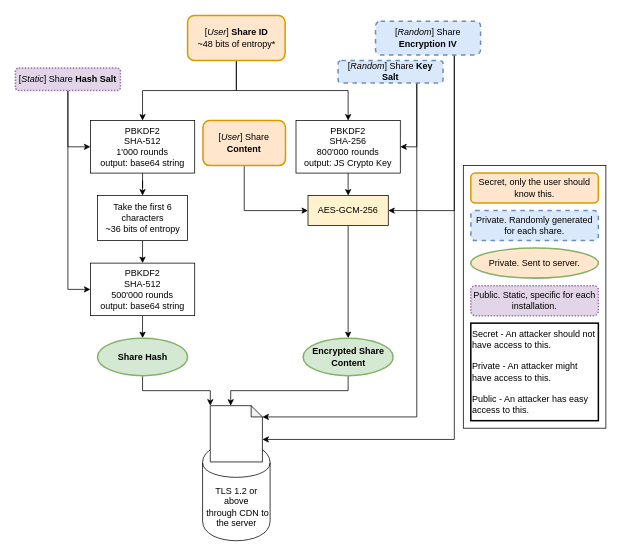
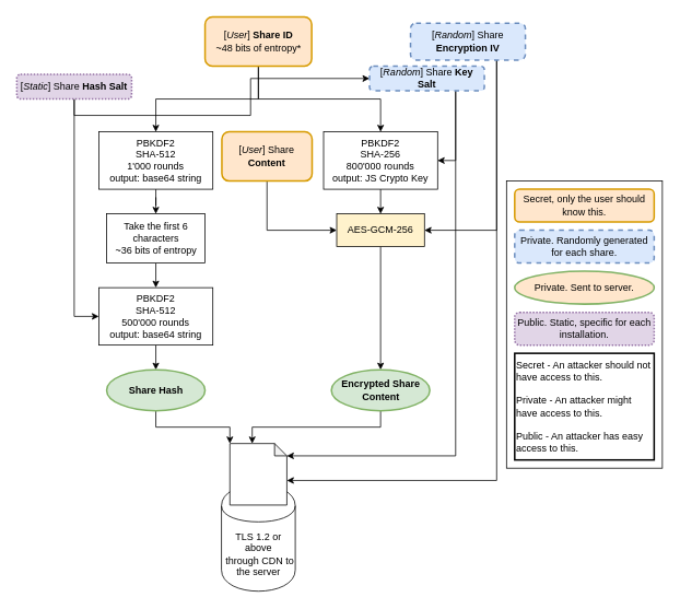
  <mxCell id="0" />
  <mxCell id="1" parent="0" />
  <mxCell id="2" style="edgeStyle=orthogonalEdgeStyle;rounded=0;orthogonalLoop=1;jettySize=auto;html=1;exitX=0.5;exitY=1;exitDx=0;exitDy=0;entryX=0.5;entryY=0;entryDx=0;entryDy=0;" edge="1" parent="1" source="4" target="6"><mxGeometry relative="1" as="geometry" /></mxCell>
  <mxCell id="3" style="edgeStyle=orthogonalEdgeStyle;rounded=0;orthogonalLoop=1;jettySize=auto;html=1;exitX=0.5;exitY=1;exitDx=0;exitDy=0;" edge="1" parent="1" source="4" target="20"><mxGeometry relative="1" as="geometry" /></mxCell>
  <mxCell id="4" value="&lt;div&gt;[&lt;i&gt;User&lt;/i&gt;] &lt;b&gt;Share ID&lt;/b&gt;&lt;br&gt;&lt;/div&gt;&lt;div&gt;~48 bits of entropy*&lt;/div&gt;" style="rounded=1;whiteSpace=wrap;html=1;fillColor=#ffe6cc;strokeColor=#d79b00;strokeWidth=2;" vertex="1" parent="1"><mxGeometry x="249.5" y="20" width="130" height="60" as="geometry" /></mxCell>
  <mxCell id="5" style="edgeStyle=orthogonalEdgeStyle;rounded=0;orthogonalLoop=1;jettySize=auto;html=1;exitX=0.5;exitY=1;exitDx=0;exitDy=0;" edge="1" parent="1" source="6" target="11"><mxGeometry relative="1" as="geometry" /></mxCell>
  <mxCell id="6" value="&lt;div&gt;PBKDF2&lt;/div&gt;&lt;div&gt;SHA-512&lt;/div&gt;&lt;div&gt;1'000 rounds&lt;/div&gt;&lt;div&gt;output: base64 string&lt;/div&gt;" style="rounded=0;whiteSpace=wrap;html=1;" vertex="1" parent="1"><mxGeometry x="120" y="160" width="139" height="70" as="geometry" /></mxCell>
- <mxCell id="7" style="edgeStyle=orthogonalEdgeStyle;rounded=0;orthogonalLoop=1;jettySize=auto;html=1;exitX=0.5;exitY=1;exitDx=0;exitDy=0;entryX=0;entryY=0.5;entryDx=0;entryDy=0;" edge="1" parent="1" source="9" target="6"><mxGeometry relative="1" as="geometry" /></mxCell>
+ <mxCell id="7" style="edgeStyle=orthogonalEdgeStyle;rounded=0;orthogonalLoop=1;jettySize=auto;html=1;exitX=0.5;exitY=1;exitDx=0;exitDy=0;" edge="1" parent="1" source="9" target="18"><mxGeometry relative="1" as="geometry" /></mxCell>
  <mxCell id="8" style="edgeStyle=orthogonalEdgeStyle;rounded=0;orthogonalLoop=1;jettySize=auto;html=1;exitX=0.5;exitY=1;exitDx=0;exitDy=0;entryX=0;entryY=0.5;entryDx=0;entryDy=0;" edge="1" parent="1" source="9" target="13"><mxGeometry relative="1" as="geometry" /></mxCell>
  <mxCell id="9" value="[&lt;i&gt;Static&lt;/i&gt;] Share &lt;b&gt;Hash Salt&lt;/b&gt;" style="rounded=1;whiteSpace=wrap;html=1;fillColor=#e1d5e7;strokeColor=#9673a6;dashed=1;dashPattern=1 1;strokeWidth=2;" vertex="1" parent="1"><mxGeometry x="20" y="90" width="140" height="30" as="geometry" /></mxCell>
  <mxCell id="10" style="edgeStyle=orthogonalEdgeStyle;rounded=0;orthogonalLoop=1;jettySize=auto;html=1;exitX=0.5;exitY=1;exitDx=0;exitDy=0;entryX=0.5;entryY=0;entryDx=0;entryDy=0;" edge="1" parent="1" source="11" target="13"><mxGeometry relative="1" as="geometry" /></mxCell>
  <mxCell id="11" value="&lt;div&gt;Take the first 6 characters&lt;/div&gt;~36 bits of entropy" style="rounded=0;whiteSpace=wrap;html=1;" vertex="1" parent="1"><mxGeometry x="129.5" y="260" width="120" height="60" as="geometry" /></mxCell>
  <mxCell id="12" style="edgeStyle=orthogonalEdgeStyle;rounded=0;orthogonalLoop=1;jettySize=auto;html=1;exitX=0.5;exitY=1;exitDx=0;exitDy=0;entryX=0.5;entryY=0;entryDx=0;entryDy=0;" edge="1" parent="1" source="13" target="15"><mxGeometry relative="1" as="geometry" /></mxCell>
  <mxCell id="13" value="&lt;div&gt;PBKDF2&lt;/div&gt;&lt;div&gt;SHA-512&lt;/div&gt;&lt;div&gt;500'000 rounds&lt;/div&gt;&lt;div&gt;output: base64 string&lt;/div&gt;" style="rounded=0;whiteSpace=wrap;html=1;" vertex="1" parent="1"><mxGeometry x="120" y="350" width="139" height="70" as="geometry" /></mxCell>
  <mxCell id="14" style="edgeStyle=orthogonalEdgeStyle;rounded=0;orthogonalLoop=1;jettySize=auto;html=1;exitX=0.5;exitY=1;exitDx=0;exitDy=0;entryX=0;entryY=0;entryDx=0;entryDy=0;entryPerimeter=0;" edge="1" parent="1" source="15" target="31"><mxGeometry relative="1" as="geometry" /></mxCell>
  <mxCell id="15" value="Share Hash" style="ellipse;whiteSpace=wrap;html=1;fontStyle=1;fillColor=#d5e8d4;strokeColor=#82b366;strokeWidth=2;" vertex="1" parent="1"><mxGeometry x="129.5" y="450" width="120" height="50" as="geometry" /></mxCell>
  <mxCell id="16" style="edgeStyle=orthogonalEdgeStyle;rounded=0;orthogonalLoop=1;jettySize=auto;html=1;exitX=0.75;exitY=1;exitDx=0;exitDy=0;entryX=1;entryY=0.5;entryDx=0;entryDy=0;" edge="1" parent="1" source="18" target="20"><mxGeometry relative="1" as="geometry" /></mxCell>
  <mxCell id="17" style="edgeStyle=orthogonalEdgeStyle;rounded=0;orthogonalLoop=1;jettySize=auto;html=1;exitX=0.75;exitY=1;exitDx=0;exitDy=0;entryX=0;entryY=0;entryDx=69.5;entryDy=15;entryPerimeter=0;" edge="1" parent="1" source="18" target="31"><mxGeometry relative="1" as="geometry" /></mxCell>
  <mxCell id="18" value="[&lt;i&gt;Random&lt;/i&gt;] Share &lt;b&gt;Key Salt&lt;/b&gt;" style="rounded=1;whiteSpace=wrap;html=1;fillColor=#dae8fc;strokeColor=#6c8ebf;strokeWidth=2;dashed=1;" vertex="1" parent="1"><mxGeometry x="450" y="80" width="140" height="30" as="geometry" /></mxCell>
  <mxCell id="19" style="edgeStyle=orthogonalEdgeStyle;rounded=0;orthogonalLoop=1;jettySize=auto;html=1;exitX=0.5;exitY=1;exitDx=0;exitDy=0;entryX=0.5;entryY=0;entryDx=0;entryDy=0;" edge="1" parent="1" source="20" target="22"><mxGeometry relative="1" as="geometry" /></mxCell>
  <mxCell id="20" value="&lt;div&gt;PBKDF2&lt;/div&gt;&lt;div&gt;SHA-256&lt;/div&gt;&lt;div&gt;800'000 rounds&lt;/div&gt;&lt;div&gt;output: JS Crypto Key&lt;br&gt;&lt;/div&gt;" style="rounded=0;whiteSpace=wrap;html=1;" vertex="1" parent="1"><mxGeometry x="394" y="160" width="139" height="70" as="geometry" /></mxCell>
  <mxCell id="21" style="edgeStyle=orthogonalEdgeStyle;rounded=0;orthogonalLoop=1;jettySize=auto;html=1;exitX=0.5;exitY=1;exitDx=0;exitDy=0;entryX=0.5;entryY=0;entryDx=0;entryDy=0;" edge="1" parent="1" source="22" target="27"><mxGeometry relative="1" as="geometry" /></mxCell>
  <mxCell id="22" value="AES-GCM-256" style="rounded=0;whiteSpace=wrap;html=1;fillColor=#fff2cc;" vertex="1" parent="1"><mxGeometry x="410" y="260" width="107" height="40" as="geometry" /></mxCell>
  <mxCell id="23" style="edgeStyle=orthogonalEdgeStyle;rounded=0;orthogonalLoop=1;jettySize=auto;html=1;exitX=0.75;exitY=1;exitDx=0;exitDy=0;entryX=1;entryY=0.5;entryDx=0;entryDy=0;" edge="1" parent="1" source="25" target="22"><mxGeometry relative="1" as="geometry" /></mxCell>
  <mxCell id="24" style="edgeStyle=orthogonalEdgeStyle;rounded=0;orthogonalLoop=1;jettySize=auto;html=1;exitX=0.75;exitY=1;exitDx=0;exitDy=0;entryX=0;entryY=0;entryDx=69.5;entryDy=45;entryPerimeter=0;" edge="1" parent="1" source="25" target="31"><mxGeometry relative="1" as="geometry" /></mxCell>
  <mxCell id="25" value="[&lt;i&gt;Random&lt;/i&gt;] Share &lt;b&gt;Encryption IV&lt;/b&gt;" style="rounded=1;whiteSpace=wrap;html=1;fillColor=#dae8fc;strokeColor=#6c8ebf;strokeWidth=2;dashed=1;" vertex="1" parent="1"><mxGeometry x="500" y="27.5" width="140" height="45" as="geometry" /></mxCell>
  <mxCell id="26" style="edgeStyle=orthogonalEdgeStyle;rounded=0;orthogonalLoop=1;jettySize=auto;html=1;entryX=0;entryY=0;entryDx=27.25;entryDy=0;entryPerimeter=0;exitX=0.5;exitY=1;exitDx=0;exitDy=0;" edge="1" parent="1" source="27" target="31"><mxGeometry relative="1" as="geometry" /></mxCell>
  <mxCell id="27" value="Encrypted Share Content" style="ellipse;whiteSpace=wrap;html=1;fontStyle=1;fillColor=#d5e8d4;strokeColor=#82b366;strokeWidth=2;" vertex="1" parent="1"><mxGeometry x="403.5" y="450" width="120" height="50" as="geometry" /></mxCell>
  <mxCell id="28" style="edgeStyle=orthogonalEdgeStyle;rounded=0;orthogonalLoop=1;jettySize=auto;html=1;exitX=0.5;exitY=1;exitDx=0;exitDy=0;entryX=0;entryY=0.5;entryDx=0;entryDy=0;" edge="1" parent="1" source="29" target="22"><mxGeometry relative="1" as="geometry" /></mxCell>
  <mxCell id="29" value="&lt;div&gt;[&lt;i&gt;User&lt;/i&gt;] Share &lt;b&gt;Content&lt;/b&gt;&lt;br&gt;&lt;/div&gt;" style="rounded=1;whiteSpace=wrap;html=1;fillColor=#ffe6cc;strokeColor=#d79b00;strokeWidth=2;" vertex="1" parent="1"><mxGeometry x="270" y="160" width="110" height="60" as="geometry" /></mxCell>
  <mxCell id="30" value="&lt;div&gt;TLS 1.2 or above&lt;/div&gt;&amp;nbsp;through CDN to the server" style="shape=cylinder;whiteSpace=wrap;html=1;boundedLbl=1;backgroundOutline=1;" vertex="1" parent="1"><mxGeometry x="269.5" y="590" width="90" height="130" as="geometry" /></mxCell>
  <mxCell id="31" value="" style="shape=note;whiteSpace=wrap;html=1;backgroundOutline=1;darkOpacity=0.05;size=15;" vertex="1" parent="1"><mxGeometry x="279.75" y="540" width="69.5" height="75" as="geometry" /></mxCell>
  <mxCell id="32" value="" style="rounded=0;whiteSpace=wrap;html=1;" vertex="1" parent="1"><mxGeometry x="617" y="220" width="190" height="350" as="geometry" /></mxCell>
  <mxCell id="33" value="Secret, only the user should know this." style="rounded=1;whiteSpace=wrap;html=1;fillColor=#ffe6cc;strokeColor=#d79b00;strokeWidth=2;" vertex="1" parent="1"><mxGeometry x="627" y="230" width="170" height="40" as="geometry" /></mxCell>
  <mxCell id="34" value="Private. Randomly generated for each share." style="rounded=1;whiteSpace=wrap;html=1;fillColor=#dae8fc;strokeColor=#6c8ebf;strokeWidth=2;dashed=1;" vertex="1" parent="1"><mxGeometry x="627" y="280" width="170" height="40" as="geometry" /></mxCell>
  <mxCell id="35" value="Public. Static, specific for each installation." style="rounded=1;whiteSpace=wrap;html=1;fillColor=#e1d5e7;strokeColor=#9673a6;strokeWidth=2;dashed=1;dashPattern=1 1;" vertex="1" parent="1"><mxGeometry x="627" y="380" width="170" height="40" as="geometry" /></mxCell>
  <mxCell id="36" value="Private. Sent to server." style="ellipse;whiteSpace=wrap;html=1;strokeWidth=2;fillColor=#ffe6cc;strokeColor=#82b366;" vertex="1" parent="1"><mxGeometry x="627" y="330" width="170" height="40" as="geometry" /></mxCell>
  <mxCell id="37" value="&lt;div&gt;Secret - An attacker should not have access to this.&lt;/div&gt;&lt;div&gt;&lt;br&gt;&lt;/div&gt;&lt;div&gt;Private - An attacker might have access to this.&lt;/div&gt;&lt;div&gt;&lt;br&gt;&lt;/div&gt;&lt;div&gt;Public - An attacker has easy access to this.&lt;br&gt;&lt;/div&gt;" style="rounded=0;whiteSpace=wrap;html=1;strokeWidth=2;align=left;" vertex="1" parent="1"><mxGeometry x="627" y="430" width="170" height="130" as="geometry" /></mxCell>
